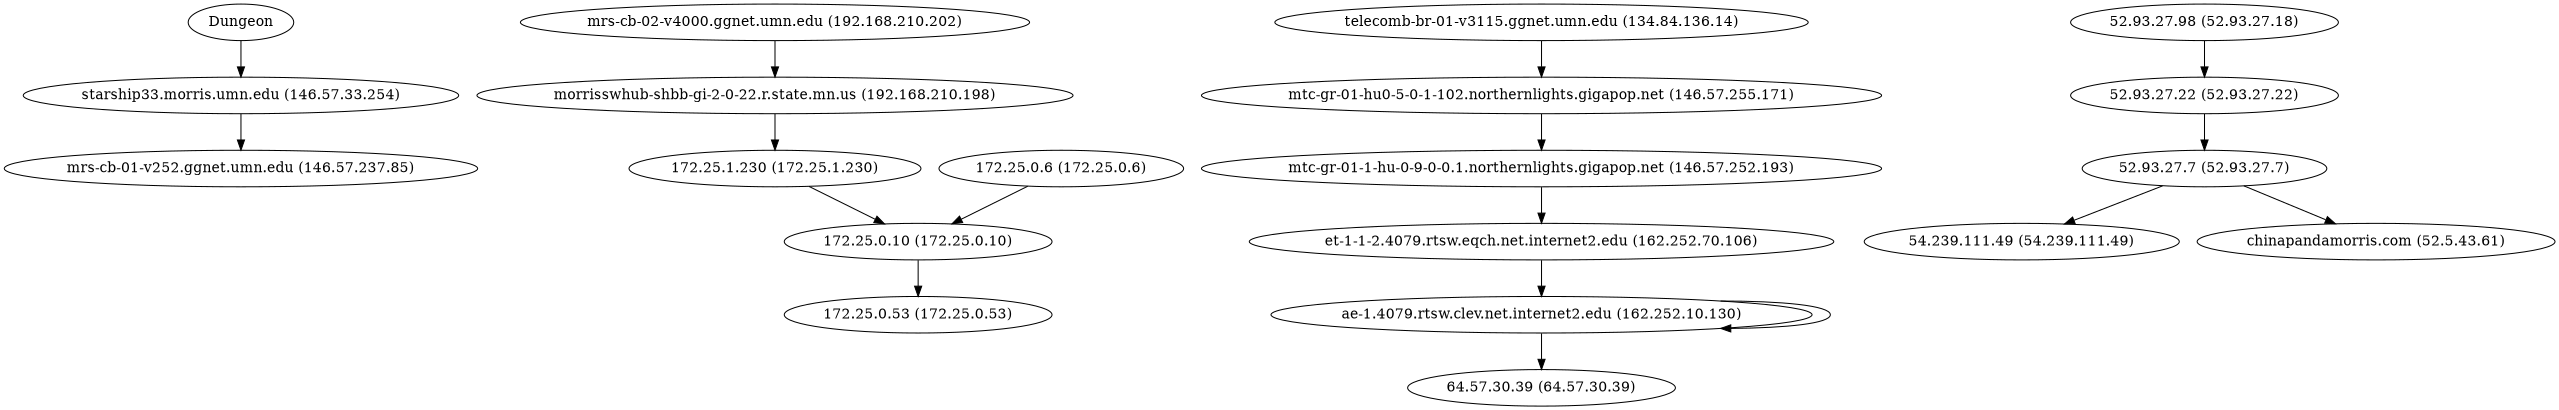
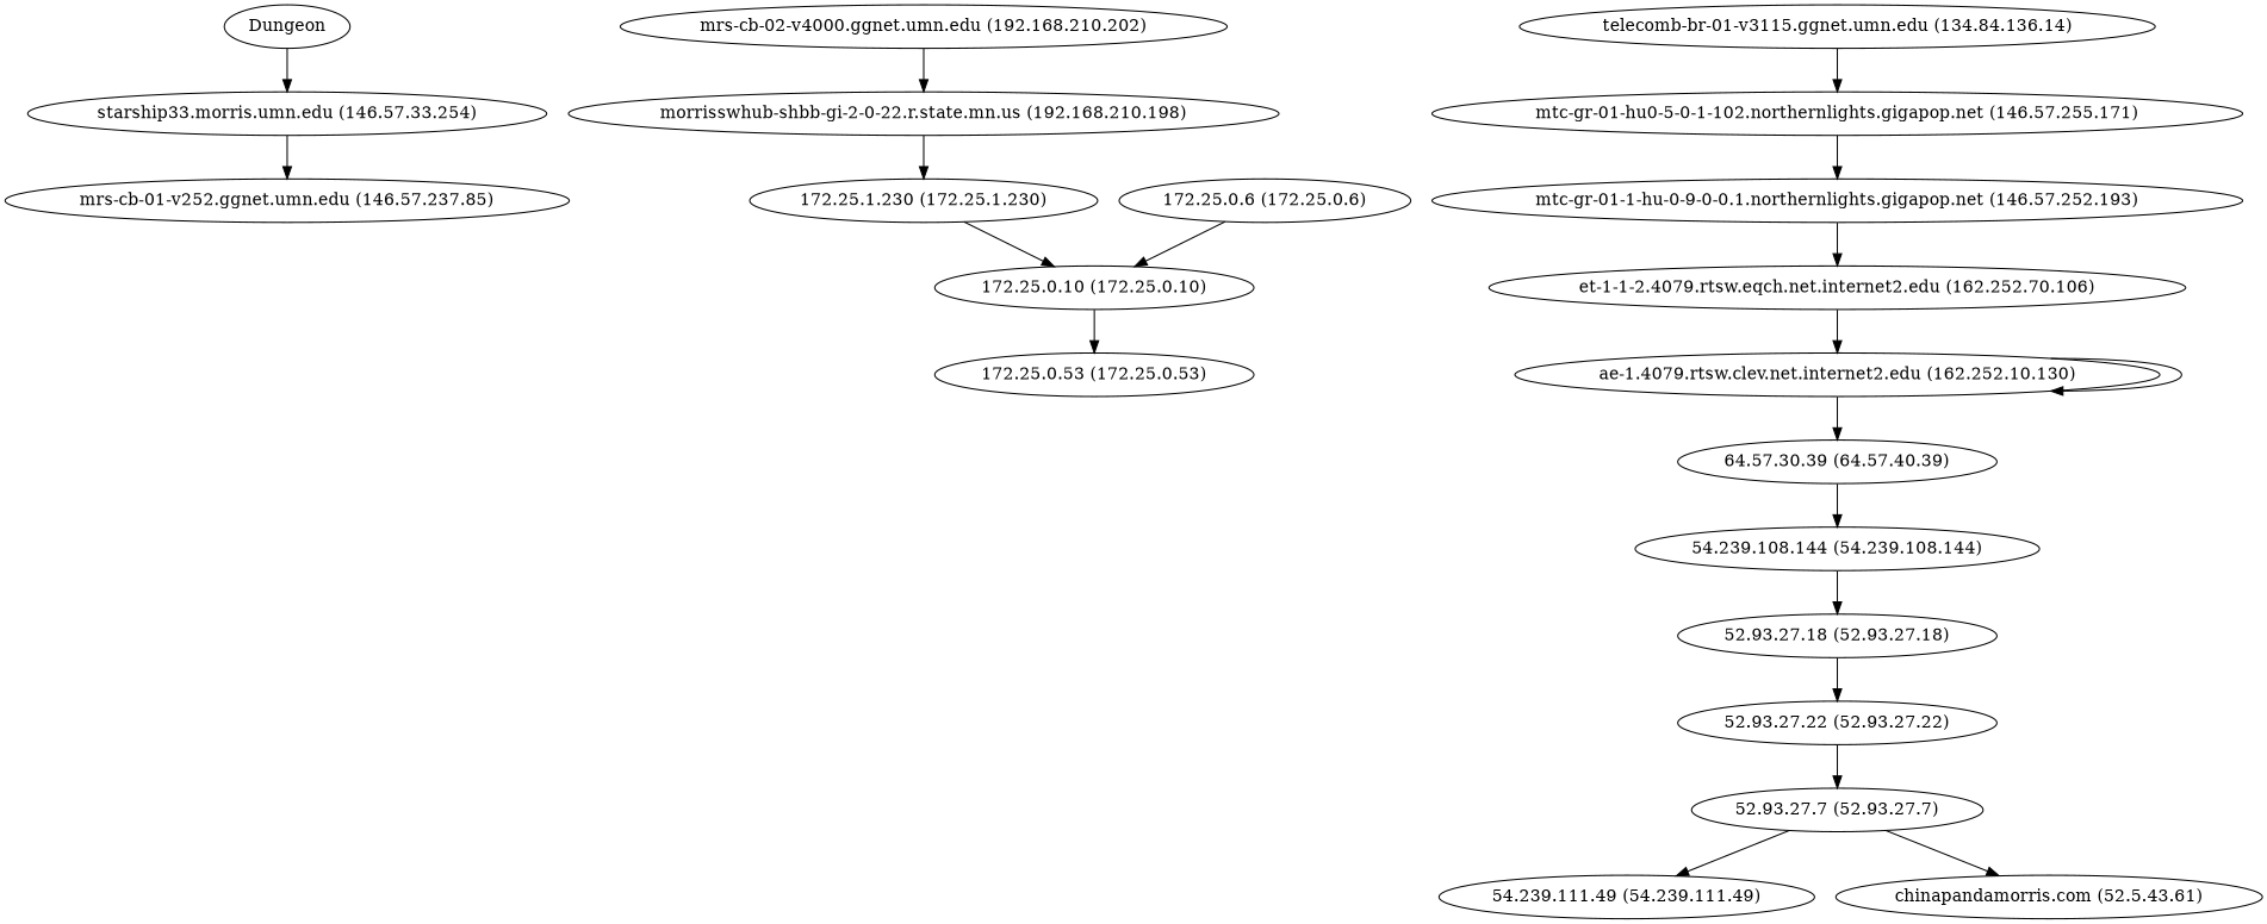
  digraph {
    Dungeon
    "starship33.morris.umn.edu (146.57.33.254)"
    "mrs-cb-01-v252.ggnet.umn.edu (146.57.237.85)"
    "mrs-cb-02-v4000.ggnet.umn.edu (192.168.210.202)"
    "morrisswhub-shbb-gi-2-0-22.r.state.mn.us (192.168.210.198)"
    "172.25.1.230 (172.25.1.230)"
    "172.25.0.10 (172.25.0.10)"
    "172.25.0.6 (172.25.0.6)"
    "172.25.0.53 (172.25.0.53)"
    "telecomb-br-01-v3115.ggnet.umn.edu (134.84.136.14)"
    "mtc-gr-01-hu0-5-0-1-102.northernlights.gigapop.net (146.57.255.171)"
    "mtc-gr-01-1-hu-0-9-0-0.1.northernlights.gigapop.net (146.57.252.193)"
    "et-1-1-2.4079.rtsw.eqch.net.internet2.edu (162.252.70.106)"
    n14 [label="ae-1.4079.rtsw.clev.net.internet2.edu (162.252.10.130)"]
-   "64.57.30.39 (64.57.30.39)"
-   "52.93.27.18 (52.93.27.18)" [label="52.93.27.98 (52.93.27.18)"]
+   "64.57.30.39 (64.57.30.39)" [label="64.57.30.39 (64.57.40.39)"]
+   "54.239.108.144 (54.239.108.144)"
+   "52.93.27.18 (52.93.27.18)"
    "52.93.27.22 (52.93.27.22)"
    "52.93.27.7 (52.93.27.7)"
    "54.239.111.49 (54.239.111.49)"
    "chinapandamorris.com (52.5.43.61)"
    Dungeon -> "starship33.morris.umn.edu (146.57.33.254)"
    "starship33.morris.umn.edu (146.57.33.254)" -> "mrs-cb-01-v252.ggnet.umn.edu (146.57.237.85)"
    "mrs-cb-02-v4000.ggnet.umn.edu (192.168.210.202)" -> "morrisswhub-shbb-gi-2-0-22.r.state.mn.us (192.168.210.198)"
    "morrisswhub-shbb-gi-2-0-22.r.state.mn.us (192.168.210.198)" -> "172.25.1.230 (172.25.1.230)"
    "172.25.1.230 (172.25.1.230)" -> "172.25.0.10 (172.25.0.10)"
    "172.25.0.10 (172.25.0.10)" -> "172.25.0.53 (172.25.0.53)"
    "172.25.0.6 (172.25.0.6)" -> "172.25.0.10 (172.25.0.10)"
    "telecomb-br-01-v3115.ggnet.umn.edu (134.84.136.14)" -> "mtc-gr-01-hu0-5-0-1-102.northernlights.gigapop.net (146.57.255.171)"
    "mtc-gr-01-hu0-5-0-1-102.northernlights.gigapop.net (146.57.255.171)" -> "mtc-gr-01-1-hu-0-9-0-0.1.northernlights.gigapop.net (146.57.252.193)"
    "mtc-gr-01-1-hu-0-9-0-0.1.northernlights.gigapop.net (146.57.252.193)" -> "et-1-1-2.4079.rtsw.eqch.net.internet2.edu (162.252.70.106)"
    "et-1-1-2.4079.rtsw.eqch.net.internet2.edu (162.252.70.106)" -> n14
    n14 -> n14
    n14 -> "64.57.30.39 (64.57.30.39)"
+   "64.57.30.39 (64.57.30.39)" -> "54.239.108.144 (54.239.108.144)"
+   "54.239.108.144 (54.239.108.144)" -> "52.93.27.18 (52.93.27.18)"
    "52.93.27.18 (52.93.27.18)" -> "52.93.27.22 (52.93.27.22)"
    "52.93.27.22 (52.93.27.22)" -> "52.93.27.7 (52.93.27.7)"
    "52.93.27.7 (52.93.27.7)" -> "54.239.111.49 (54.239.111.49)"
    "52.93.27.7 (52.93.27.7)" -> "chinapandamorris.com (52.5.43.61)"
  }
